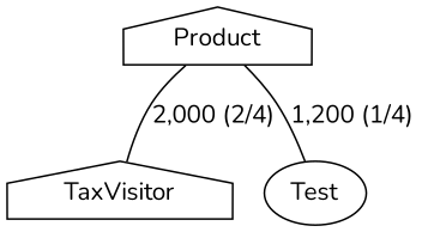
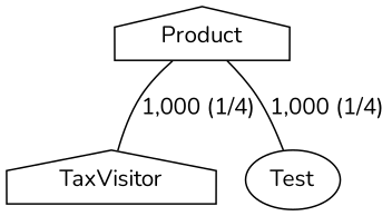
  graph {
    fontname=Nunito
    node [fontname=Nunito shape=house]
    edge [fontname=Nunito]
    Product
    TaxVisitor
    Test [shape=ellipse]
-   Product -- TaxVisitor [label="2,000 (2/4)"]
-   Product -- Test [label="1,200 (1/4)"]
+   Product -- TaxVisitor [label="1,000 (1/4)"]
+   Product -- Test [label="1,000 (1/4)"]
  }
